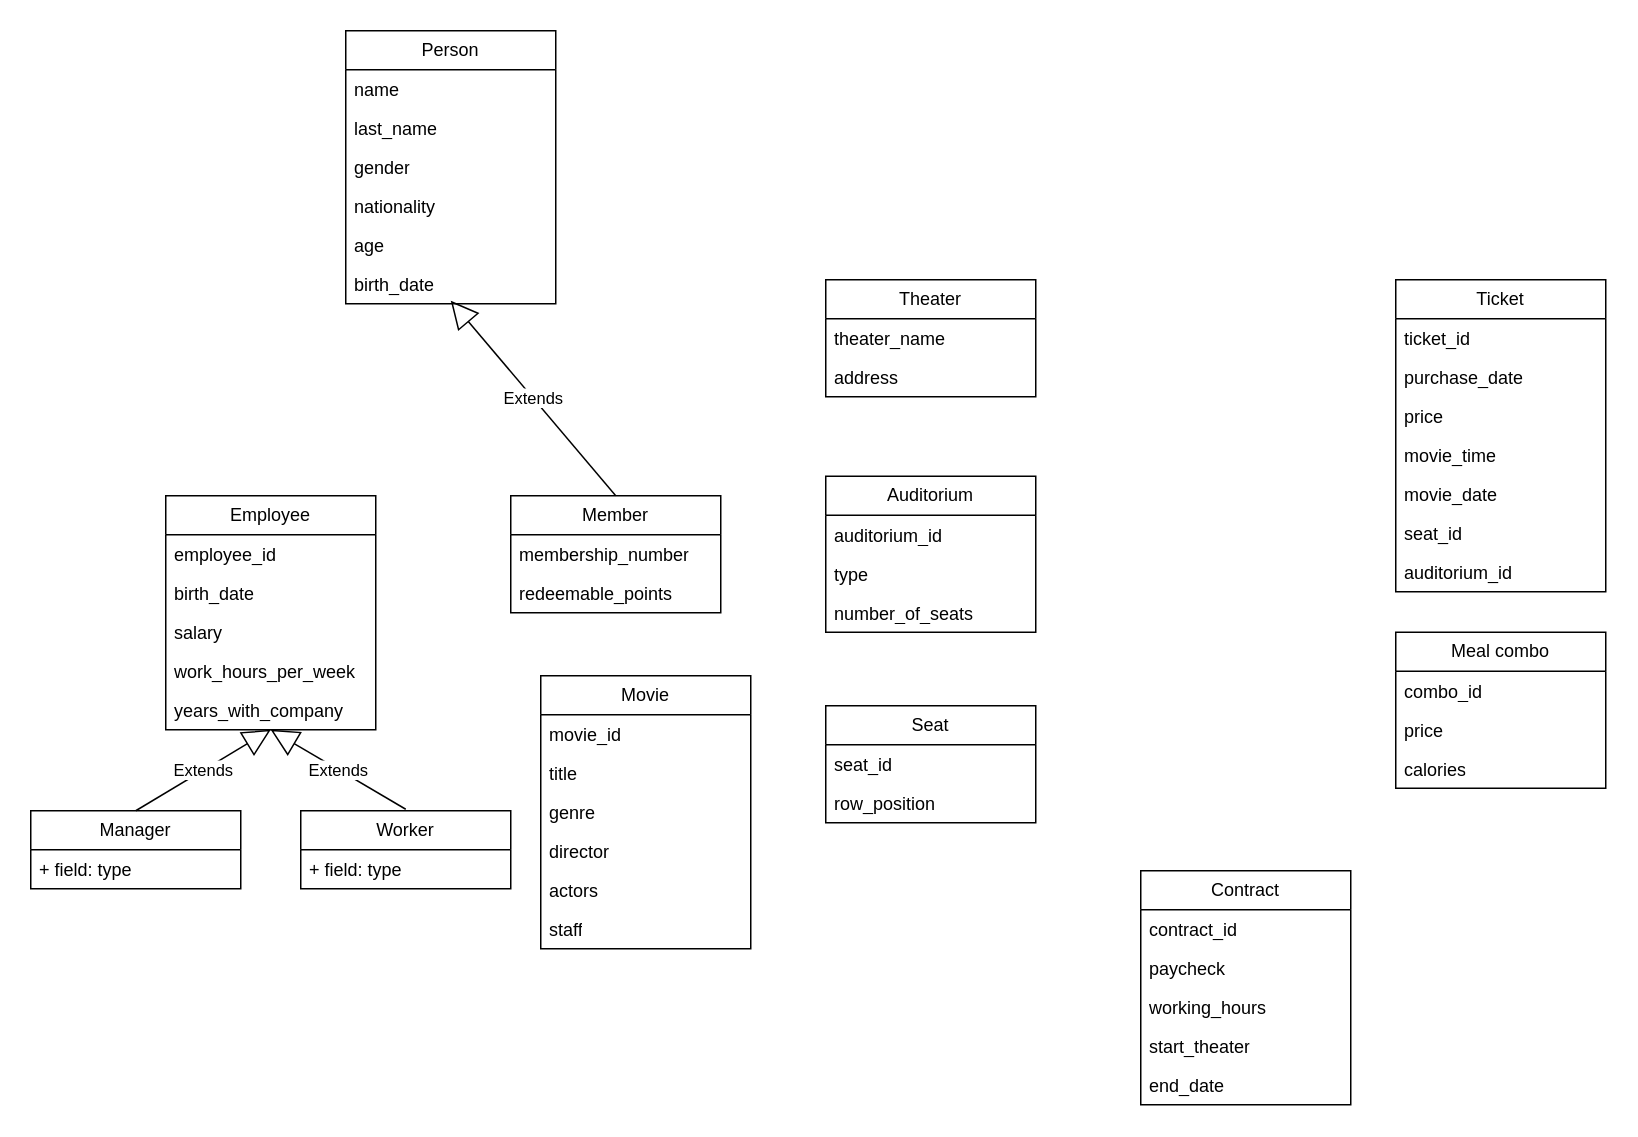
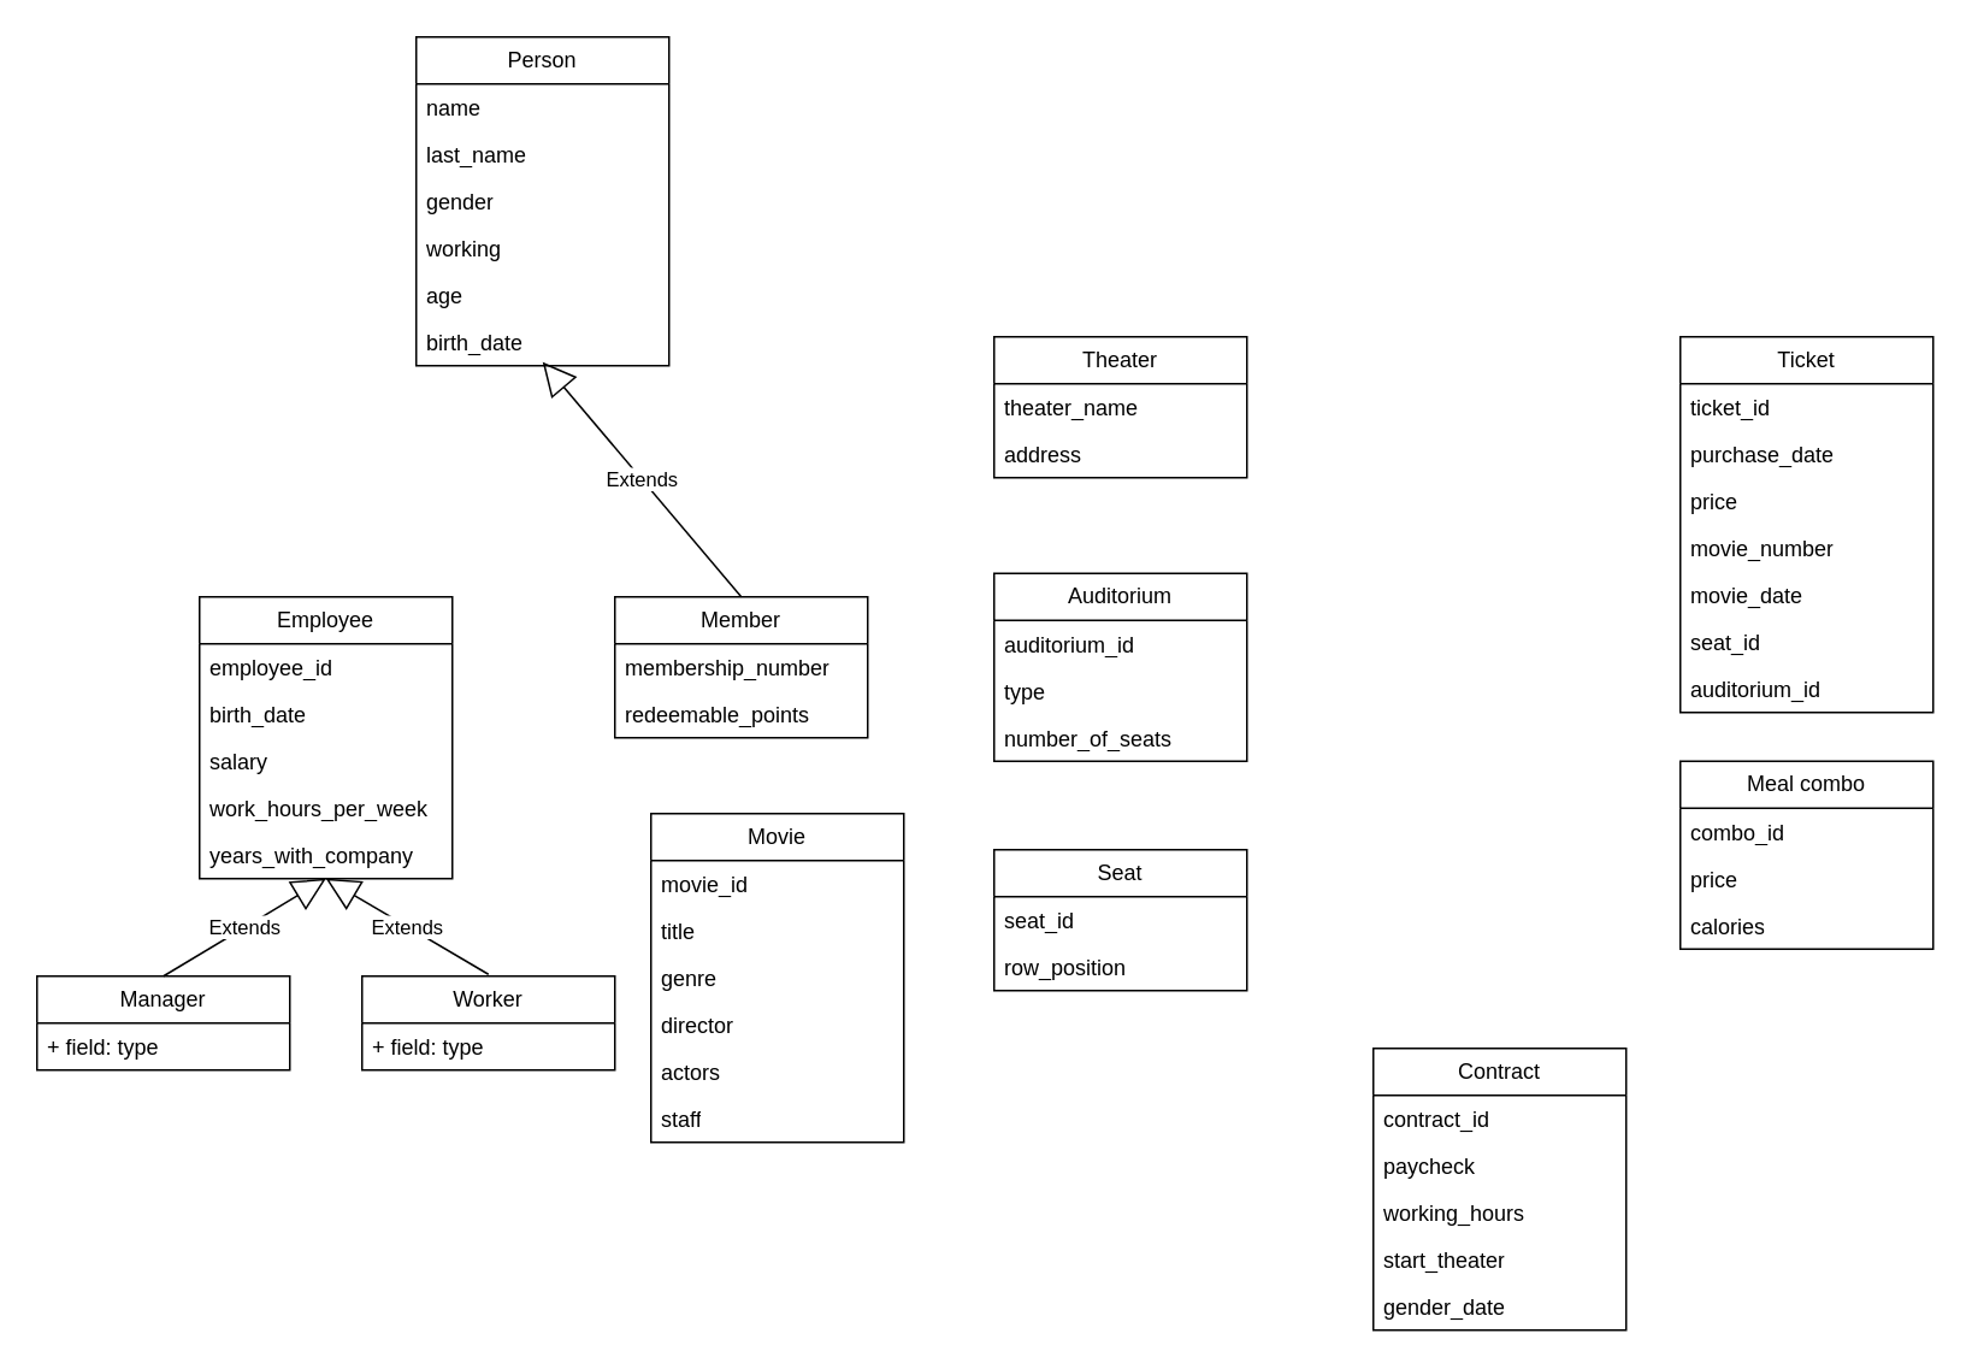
  <mxCell id="0" />
  <mxCell id="1" parent="0" />
  <mxCell id="2" value="Person" style="swimlane;fontStyle=0;childLayout=stackLayout;horizontal=1;startSize=26;fillColor=none;horizontalStack=0;resizeParent=1;resizeParentMax=0;resizeLast=0;collapsible=1;marginBottom=0;whiteSpace=wrap;html=1;" vertex="1" parent="1"><mxGeometry x="230" y="20" width="140" height="182" as="geometry" /></mxCell>
  <mxCell id="3" value="name" style="text;strokeColor=none;fillColor=none;align=left;verticalAlign=top;spacingLeft=4;spacingRight=4;overflow=hidden;rotatable=0;points=[[0,0.5],[1,0.5]];portConstraint=eastwest;whiteSpace=wrap;html=1;" vertex="1" parent="2"><mxGeometry y="26" width="140" height="26" as="geometry" /></mxCell>
  <mxCell id="4" value="last_name" style="text;strokeColor=none;fillColor=none;align=left;verticalAlign=top;spacingLeft=4;spacingRight=4;overflow=hidden;rotatable=0;points=[[0,0.5],[1,0.5]];portConstraint=eastwest;whiteSpace=wrap;html=1;" vertex="1" parent="2"><mxGeometry y="52" width="140" height="26" as="geometry" /></mxCell>
  <mxCell id="5" value="gender" style="text;strokeColor=none;fillColor=none;align=left;verticalAlign=top;spacingLeft=4;spacingRight=4;overflow=hidden;rotatable=0;points=[[0,0.5],[1,0.5]];portConstraint=eastwest;whiteSpace=wrap;html=1;" vertex="1" parent="2"><mxGeometry y="78" width="140" height="26" as="geometry" /></mxCell>
- <mxCell id="6" value="nationality" style="text;strokeColor=none;fillColor=none;align=left;verticalAlign=top;spacingLeft=4;spacingRight=4;overflow=hidden;rotatable=0;points=[[0,0.5],[1,0.5]];portConstraint=eastwest;whiteSpace=wrap;html=1;" vertex="1" parent="2"><mxGeometry y="104" width="140" height="26" as="geometry" /></mxCell>
+ <mxCell id="6" value="working" style="text;strokeColor=none;fillColor=none;align=left;verticalAlign=top;spacingLeft=4;spacingRight=4;overflow=hidden;rotatable=0;points=[[0,0.5],[1,0.5]];portConstraint=eastwest;whiteSpace=wrap;html=1;" vertex="1" parent="2"><mxGeometry y="104" width="140" height="26" as="geometry" /></mxCell>
  <mxCell id="7" value="age" style="text;strokeColor=none;fillColor=none;align=left;verticalAlign=top;spacingLeft=4;spacingRight=4;overflow=hidden;rotatable=0;points=[[0,0.5],[1,0.5]];portConstraint=eastwest;whiteSpace=wrap;html=1;" vertex="1" parent="2"><mxGeometry y="130" width="140" height="26" as="geometry" /></mxCell>
  <mxCell id="8" value="birth_date" style="text;strokeColor=none;fillColor=none;align=left;verticalAlign=top;spacingLeft=4;spacingRight=4;overflow=hidden;rotatable=0;points=[[0,0.5],[1,0.5]];portConstraint=eastwest;whiteSpace=wrap;html=1;" vertex="1" parent="2"><mxGeometry y="156" width="140" height="26" as="geometry" /></mxCell>
  <mxCell id="9" value="Employee" style="swimlane;fontStyle=0;childLayout=stackLayout;horizontal=1;startSize=26;fillColor=none;horizontalStack=0;resizeParent=1;resizeParentMax=0;resizeLast=0;collapsible=1;marginBottom=0;whiteSpace=wrap;html=1;" vertex="1" parent="1"><mxGeometry x="110" y="330" width="140" height="156" as="geometry" /></mxCell>
  <mxCell id="10" value="employee_id" style="text;strokeColor=none;fillColor=none;align=left;verticalAlign=top;spacingLeft=4;spacingRight=4;overflow=hidden;rotatable=0;points=[[0,0.5],[1,0.5]];portConstraint=eastwest;whiteSpace=wrap;html=1;" vertex="1" parent="9"><mxGeometry y="26" width="140" height="26" as="geometry" /></mxCell>
  <mxCell id="11" value="birth_date" style="text;strokeColor=none;fillColor=none;align=left;verticalAlign=top;spacingLeft=4;spacingRight=4;overflow=hidden;rotatable=0;points=[[0,0.5],[1,0.5]];portConstraint=eastwest;whiteSpace=wrap;html=1;" vertex="1" parent="9"><mxGeometry y="52" width="140" height="26" as="geometry" /></mxCell>
  <mxCell id="12" value="salary" style="text;strokeColor=none;fillColor=none;align=left;verticalAlign=top;spacingLeft=4;spacingRight=4;overflow=hidden;rotatable=0;points=[[0,0.5],[1,0.5]];portConstraint=eastwest;whiteSpace=wrap;html=1;" vertex="1" parent="9"><mxGeometry y="78" width="140" height="26" as="geometry" /></mxCell>
  <mxCell id="13" value="work_hours_per_week" style="text;strokeColor=none;fillColor=none;align=left;verticalAlign=top;spacingLeft=4;spacingRight=4;overflow=hidden;rotatable=0;points=[[0,0.5],[1,0.5]];portConstraint=eastwest;whiteSpace=wrap;html=1;" vertex="1" parent="9"><mxGeometry y="104" width="140" height="26" as="geometry" /></mxCell>
  <mxCell id="14" value="years_with_company" style="text;strokeColor=none;fillColor=none;align=left;verticalAlign=top;spacingLeft=4;spacingRight=4;overflow=hidden;rotatable=0;points=[[0,0.5],[1,0.5]];portConstraint=eastwest;whiteSpace=wrap;html=1;" vertex="1" parent="9"><mxGeometry y="130" width="140" height="26" as="geometry" /></mxCell>
  <mxCell id="15" value="Member" style="swimlane;fontStyle=0;childLayout=stackLayout;horizontal=1;startSize=26;fillColor=none;horizontalStack=0;resizeParent=1;resizeParentMax=0;resizeLast=0;collapsible=1;marginBottom=0;whiteSpace=wrap;html=1;" vertex="1" parent="1"><mxGeometry x="340" y="330" width="140" height="78" as="geometry" /></mxCell>
  <mxCell id="16" value="membership_number" style="text;strokeColor=none;fillColor=none;align=left;verticalAlign=top;spacingLeft=4;spacingRight=4;overflow=hidden;rotatable=0;points=[[0,0.5],[1,0.5]];portConstraint=eastwest;whiteSpace=wrap;html=1;" vertex="1" parent="15"><mxGeometry y="26" width="140" height="26" as="geometry" /></mxCell>
  <mxCell id="17" value="redeemable_points" style="text;strokeColor=none;fillColor=none;align=left;verticalAlign=top;spacingLeft=4;spacingRight=4;overflow=hidden;rotatable=0;points=[[0,0.5],[1,0.5]];portConstraint=eastwest;whiteSpace=wrap;html=1;" vertex="1" parent="15"><mxGeometry y="52" width="140" height="26" as="geometry" /></mxCell>
  <mxCell id="18" value="Extends" style="endArrow=block;endSize=16;endFill=0;html=1;rounded=0;exitX=0.5;exitY=0;exitDx=0;exitDy=0;" edge="1" parent="1" source="15"><mxGeometry width="160" relative="1" as="geometry"><mxPoint x="190" y="330" as="sourcePoint" /><mxPoint x="300" y="200" as="targetPoint" /></mxGeometry></mxCell>
  <mxCell id="19" value="Manager" style="swimlane;fontStyle=0;childLayout=stackLayout;horizontal=1;startSize=26;fillColor=none;horizontalStack=0;resizeParent=1;resizeParentMax=0;resizeLast=0;collapsible=1;marginBottom=0;whiteSpace=wrap;html=1;" vertex="1" parent="1"><mxGeometry x="20" y="540" width="140" height="52" as="geometry" /></mxCell>
  <mxCell id="20" value="+ field: type" style="text;strokeColor=none;fillColor=none;align=left;verticalAlign=top;spacingLeft=4;spacingRight=4;overflow=hidden;rotatable=0;points=[[0,0.5],[1,0.5]];portConstraint=eastwest;whiteSpace=wrap;html=1;" vertex="1" parent="19"><mxGeometry y="26" width="140" height="26" as="geometry" /></mxCell>
  <mxCell id="21" value="Worker" style="swimlane;fontStyle=0;childLayout=stackLayout;horizontal=1;startSize=26;fillColor=none;horizontalStack=0;resizeParent=1;resizeParentMax=0;resizeLast=0;collapsible=1;marginBottom=0;whiteSpace=wrap;html=1;" vertex="1" parent="1"><mxGeometry x="200" y="540" width="140" height="52" as="geometry" /></mxCell>
  <mxCell id="22" value="Extends" style="endArrow=block;endSize=16;endFill=0;html=1;rounded=0;entryX=0.5;entryY=1;entryDx=0;entryDy=0;" edge="1" parent="21" target="9"><mxGeometry width="160" relative="1" as="geometry"><mxPoint x="-110" as="sourcePoint" /><mxPoint x="50" as="targetPoint" /></mxGeometry></mxCell>
  <mxCell id="23" value="+ field: type" style="text;strokeColor=none;fillColor=none;align=left;verticalAlign=top;spacingLeft=4;spacingRight=4;overflow=hidden;rotatable=0;points=[[0,0.5],[1,0.5]];portConstraint=eastwest;whiteSpace=wrap;html=1;" vertex="1" parent="21"><mxGeometry y="26" width="140" height="26" as="geometry" /></mxCell>
  <mxCell id="24" value="Extends" style="endArrow=block;endSize=16;endFill=0;html=1;rounded=0;entryX=0.5;entryY=1;entryDx=0;entryDy=0;" edge="1" parent="1" target="9"><mxGeometry width="160" relative="1" as="geometry"><mxPoint x="270" y="539" as="sourcePoint" /><mxPoint x="430" y="539" as="targetPoint" /></mxGeometry></mxCell>
  <mxCell id="25" value="Theater" style="swimlane;fontStyle=0;childLayout=stackLayout;horizontal=1;startSize=26;fillColor=none;horizontalStack=0;resizeParent=1;resizeParentMax=0;resizeLast=0;collapsible=1;marginBottom=0;whiteSpace=wrap;html=1;" vertex="1" parent="1"><mxGeometry x="550" y="186" width="140" height="78" as="geometry" /></mxCell>
  <mxCell id="26" value="theater_name" style="text;strokeColor=none;fillColor=none;align=left;verticalAlign=top;spacingLeft=4;spacingRight=4;overflow=hidden;rotatable=0;points=[[0,0.5],[1,0.5]];portConstraint=eastwest;whiteSpace=wrap;html=1;" vertex="1" parent="25"><mxGeometry y="26" width="140" height="26" as="geometry" /></mxCell>
  <mxCell id="27" value="address" style="text;strokeColor=none;fillColor=none;align=left;verticalAlign=top;spacingLeft=4;spacingRight=4;overflow=hidden;rotatable=0;points=[[0,0.5],[1,0.5]];portConstraint=eastwest;whiteSpace=wrap;html=1;" vertex="1" parent="25"><mxGeometry y="52" width="140" height="26" as="geometry" /></mxCell>
  <mxCell id="28" value="Auditorium" style="swimlane;fontStyle=0;childLayout=stackLayout;horizontal=1;startSize=26;fillColor=none;horizontalStack=0;resizeParent=1;resizeParentMax=0;resizeLast=0;collapsible=1;marginBottom=0;whiteSpace=wrap;html=1;" vertex="1" parent="1"><mxGeometry x="550" y="317" width="140" height="104" as="geometry" /></mxCell>
  <mxCell id="29" value="auditorium_id" style="text;strokeColor=none;fillColor=none;align=left;verticalAlign=top;spacingLeft=4;spacingRight=4;overflow=hidden;rotatable=0;points=[[0,0.5],[1,0.5]];portConstraint=eastwest;whiteSpace=wrap;html=1;" vertex="1" parent="28"><mxGeometry y="26" width="140" height="26" as="geometry" /></mxCell>
  <mxCell id="30" value="type" style="text;strokeColor=none;fillColor=none;align=left;verticalAlign=top;spacingLeft=4;spacingRight=4;overflow=hidden;rotatable=0;points=[[0,0.5],[1,0.5]];portConstraint=eastwest;whiteSpace=wrap;html=1;" vertex="1" parent="28"><mxGeometry y="52" width="140" height="26" as="geometry" /></mxCell>
  <mxCell id="31" value="number_of_seats" style="text;strokeColor=none;fillColor=none;align=left;verticalAlign=top;spacingLeft=4;spacingRight=4;overflow=hidden;rotatable=0;points=[[0,0.5],[1,0.5]];portConstraint=eastwest;whiteSpace=wrap;html=1;" vertex="1" parent="28"><mxGeometry y="78" width="140" height="26" as="geometry" /></mxCell>
  <mxCell id="32" value="Seat" style="swimlane;fontStyle=0;childLayout=stackLayout;horizontal=1;startSize=26;fillColor=none;horizontalStack=0;resizeParent=1;resizeParentMax=0;resizeLast=0;collapsible=1;marginBottom=0;whiteSpace=wrap;html=1;" vertex="1" parent="1"><mxGeometry x="550" y="470" width="140" height="78" as="geometry" /></mxCell>
  <mxCell id="33" value="seat_id" style="text;strokeColor=none;fillColor=none;align=left;verticalAlign=top;spacingLeft=4;spacingRight=4;overflow=hidden;rotatable=0;points=[[0,0.5],[1,0.5]];portConstraint=eastwest;whiteSpace=wrap;html=1;" vertex="1" parent="32"><mxGeometry y="26" width="140" height="26" as="geometry" /></mxCell>
  <mxCell id="34" value="row_position" style="text;strokeColor=none;fillColor=none;align=left;verticalAlign=top;spacingLeft=4;spacingRight=4;overflow=hidden;rotatable=0;points=[[0,0.5],[1,0.5]];portConstraint=eastwest;whiteSpace=wrap;html=1;" vertex="1" parent="32"><mxGeometry y="52" width="140" height="26" as="geometry" /></mxCell>
  <mxCell id="35" value="Movie" style="swimlane;fontStyle=0;childLayout=stackLayout;horizontal=1;startSize=26;fillColor=none;horizontalStack=0;resizeParent=1;resizeParentMax=0;resizeLast=0;collapsible=1;marginBottom=0;whiteSpace=wrap;html=1;" vertex="1" parent="1"><mxGeometry x="360" y="450" width="140" height="182" as="geometry" /></mxCell>
  <mxCell id="36" value="movie_id" style="text;strokeColor=none;fillColor=none;align=left;verticalAlign=top;spacingLeft=4;spacingRight=4;overflow=hidden;rotatable=0;points=[[0,0.5],[1,0.5]];portConstraint=eastwest;whiteSpace=wrap;html=1;" vertex="1" parent="35"><mxGeometry y="26" width="140" height="26" as="geometry" /></mxCell>
  <mxCell id="37" value="title" style="text;strokeColor=none;fillColor=none;align=left;verticalAlign=top;spacingLeft=4;spacingRight=4;overflow=hidden;rotatable=0;points=[[0,0.5],[1,0.5]];portConstraint=eastwest;whiteSpace=wrap;html=1;" vertex="1" parent="35"><mxGeometry y="52" width="140" height="26" as="geometry" /></mxCell>
  <mxCell id="38" value="genre" style="text;strokeColor=none;fillColor=none;align=left;verticalAlign=top;spacingLeft=4;spacingRight=4;overflow=hidden;rotatable=0;points=[[0,0.5],[1,0.5]];portConstraint=eastwest;whiteSpace=wrap;html=1;" vertex="1" parent="35"><mxGeometry y="78" width="140" height="26" as="geometry" /></mxCell>
  <mxCell id="39" value="director" style="text;strokeColor=none;fillColor=none;align=left;verticalAlign=top;spacingLeft=4;spacingRight=4;overflow=hidden;rotatable=0;points=[[0,0.5],[1,0.5]];portConstraint=eastwest;whiteSpace=wrap;html=1;" vertex="1" parent="35"><mxGeometry y="104" width="140" height="26" as="geometry" /></mxCell>
  <mxCell id="40" value="actors" style="text;strokeColor=none;fillColor=none;align=left;verticalAlign=top;spacingLeft=4;spacingRight=4;overflow=hidden;rotatable=0;points=[[0,0.5],[1,0.5]];portConstraint=eastwest;whiteSpace=wrap;html=1;" vertex="1" parent="35"><mxGeometry y="130" width="140" height="26" as="geometry" /></mxCell>
  <mxCell id="41" value="staff" style="text;strokeColor=none;fillColor=none;align=left;verticalAlign=top;spacingLeft=4;spacingRight=4;overflow=hidden;rotatable=0;points=[[0,0.5],[1,0.5]];portConstraint=eastwest;whiteSpace=wrap;html=1;" vertex="1" parent="35"><mxGeometry y="156" width="140" height="26" as="geometry" /></mxCell>
  <mxCell id="42" value="Contract" style="swimlane;fontStyle=0;childLayout=stackLayout;horizontal=1;startSize=26;fillColor=none;horizontalStack=0;resizeParent=1;resizeParentMax=0;resizeLast=0;collapsible=1;marginBottom=0;whiteSpace=wrap;html=1;" vertex="1" parent="1"><mxGeometry x="760" y="580" width="140" height="156" as="geometry" /></mxCell>
  <mxCell id="43" value="contract_id" style="text;strokeColor=none;fillColor=none;align=left;verticalAlign=top;spacingLeft=4;spacingRight=4;overflow=hidden;rotatable=0;points=[[0,0.5],[1,0.5]];portConstraint=eastwest;whiteSpace=wrap;html=1;" vertex="1" parent="42"><mxGeometry y="26" width="140" height="26" as="geometry" /></mxCell>
  <mxCell id="44" value="paycheck" style="text;strokeColor=none;fillColor=none;align=left;verticalAlign=top;spacingLeft=4;spacingRight=4;overflow=hidden;rotatable=0;points=[[0,0.5],[1,0.5]];portConstraint=eastwest;whiteSpace=wrap;html=1;" vertex="1" parent="42"><mxGeometry y="52" width="140" height="26" as="geometry" /></mxCell>
  <mxCell id="45" value="working_hours" style="text;strokeColor=none;fillColor=none;align=left;verticalAlign=top;spacingLeft=4;spacingRight=4;overflow=hidden;rotatable=0;points=[[0,0.5],[1,0.5]];portConstraint=eastwest;whiteSpace=wrap;html=1;" vertex="1" parent="42"><mxGeometry y="78" width="140" height="26" as="geometry" /></mxCell>
  <mxCell id="46" value="start_theater" style="text;strokeColor=none;fillColor=none;align=left;verticalAlign=top;spacingLeft=4;spacingRight=4;overflow=hidden;rotatable=0;points=[[0,0.5],[1,0.5]];portConstraint=eastwest;whiteSpace=wrap;html=1;" vertex="1" parent="42"><mxGeometry y="104" width="140" height="26" as="geometry" /></mxCell>
- <mxCell id="47" value="end_date" style="text;strokeColor=none;fillColor=none;align=left;verticalAlign=top;spacingLeft=4;spacingRight=4;overflow=hidden;rotatable=0;points=[[0,0.5],[1,0.5]];portConstraint=eastwest;whiteSpace=wrap;html=1;" vertex="1" parent="42"><mxGeometry y="130" width="140" height="26" as="geometry" /></mxCell>
+ <mxCell id="47" value="gender_date" style="text;strokeColor=none;fillColor=none;align=left;verticalAlign=top;spacingLeft=4;spacingRight=4;overflow=hidden;rotatable=0;points=[[0,0.5],[1,0.5]];portConstraint=eastwest;whiteSpace=wrap;html=1;" vertex="1" parent="42"><mxGeometry y="130" width="140" height="26" as="geometry" /></mxCell>
  <mxCell id="48" value="Ticket" style="swimlane;fontStyle=0;childLayout=stackLayout;horizontal=1;startSize=26;fillColor=none;horizontalStack=0;resizeParent=1;resizeParentMax=0;resizeLast=0;collapsible=1;marginBottom=0;whiteSpace=wrap;html=1;" vertex="1" parent="1"><mxGeometry x="930" y="186" width="140" height="208" as="geometry" /></mxCell>
  <mxCell id="49" value="ticket_id" style="text;strokeColor=none;fillColor=none;align=left;verticalAlign=top;spacingLeft=4;spacingRight=4;overflow=hidden;rotatable=0;points=[[0,0.5],[1,0.5]];portConstraint=eastwest;whiteSpace=wrap;html=1;" vertex="1" parent="48"><mxGeometry y="26" width="140" height="26" as="geometry" /></mxCell>
  <mxCell id="50" value="purchase_date" style="text;strokeColor=none;fillColor=none;align=left;verticalAlign=top;spacingLeft=4;spacingRight=4;overflow=hidden;rotatable=0;points=[[0,0.5],[1,0.5]];portConstraint=eastwest;whiteSpace=wrap;html=1;" vertex="1" parent="48"><mxGeometry y="52" width="140" height="26" as="geometry" /></mxCell>
  <mxCell id="51" value="price" style="text;strokeColor=none;fillColor=none;align=left;verticalAlign=top;spacingLeft=4;spacingRight=4;overflow=hidden;rotatable=0;points=[[0,0.5],[1,0.5]];portConstraint=eastwest;whiteSpace=wrap;html=1;" vertex="1" parent="48"><mxGeometry y="78" width="140" height="26" as="geometry" /></mxCell>
- <mxCell id="52" value="movie_time" style="text;strokeColor=none;fillColor=none;align=left;verticalAlign=top;spacingLeft=4;spacingRight=4;overflow=hidden;rotatable=0;points=[[0,0.5],[1,0.5]];portConstraint=eastwest;whiteSpace=wrap;html=1;" vertex="1" parent="48"><mxGeometry y="104" width="140" height="26" as="geometry" /></mxCell>
+ <mxCell id="52" value="movie_number" style="text;strokeColor=none;fillColor=none;align=left;verticalAlign=top;spacingLeft=4;spacingRight=4;overflow=hidden;rotatable=0;points=[[0,0.5],[1,0.5]];portConstraint=eastwest;whiteSpace=wrap;html=1;" vertex="1" parent="48"><mxGeometry y="104" width="140" height="26" as="geometry" /></mxCell>
  <mxCell id="53" value="movie_date" style="text;strokeColor=none;fillColor=none;align=left;verticalAlign=top;spacingLeft=4;spacingRight=4;overflow=hidden;rotatable=0;points=[[0,0.5],[1,0.5]];portConstraint=eastwest;whiteSpace=wrap;html=1;" vertex="1" parent="48"><mxGeometry y="130" width="140" height="26" as="geometry" /></mxCell>
  <mxCell id="54" value="seat_id" style="text;strokeColor=none;fillColor=none;align=left;verticalAlign=top;spacingLeft=4;spacingRight=4;overflow=hidden;rotatable=0;points=[[0,0.5],[1,0.5]];portConstraint=eastwest;whiteSpace=wrap;html=1;" vertex="1" parent="48"><mxGeometry y="156" width="140" height="26" as="geometry" /></mxCell>
  <mxCell id="55" value="auditorium_id" style="text;strokeColor=none;fillColor=none;align=left;verticalAlign=top;spacingLeft=4;spacingRight=4;overflow=hidden;rotatable=0;points=[[0,0.5],[1,0.5]];portConstraint=eastwest;whiteSpace=wrap;html=1;" vertex="1" parent="48"><mxGeometry y="182" width="140" height="26" as="geometry" /></mxCell>
  <mxCell id="56" value="Meal combo" style="swimlane;fontStyle=0;childLayout=stackLayout;horizontal=1;startSize=26;fillColor=none;horizontalStack=0;resizeParent=1;resizeParentMax=0;resizeLast=0;collapsible=1;marginBottom=0;whiteSpace=wrap;html=1;" vertex="1" parent="1"><mxGeometry x="930" y="421" width="140" height="104" as="geometry" /></mxCell>
  <mxCell id="57" value="combo_id" style="text;strokeColor=none;fillColor=none;align=left;verticalAlign=top;spacingLeft=4;spacingRight=4;overflow=hidden;rotatable=0;points=[[0,0.5],[1,0.5]];portConstraint=eastwest;whiteSpace=wrap;html=1;" vertex="1" parent="56"><mxGeometry y="26" width="140" height="26" as="geometry" /></mxCell>
  <mxCell id="58" value="price" style="text;strokeColor=none;fillColor=none;align=left;verticalAlign=top;spacingLeft=4;spacingRight=4;overflow=hidden;rotatable=0;points=[[0,0.5],[1,0.5]];portConstraint=eastwest;whiteSpace=wrap;html=1;" vertex="1" parent="56"><mxGeometry y="52" width="140" height="26" as="geometry" /></mxCell>
  <mxCell id="59" value="calories" style="text;strokeColor=none;fillColor=none;align=left;verticalAlign=top;spacingLeft=4;spacingRight=4;overflow=hidden;rotatable=0;points=[[0,0.5],[1,0.5]];portConstraint=eastwest;whiteSpace=wrap;html=1;" vertex="1" parent="56"><mxGeometry y="78" width="140" height="26" as="geometry" /></mxCell>
